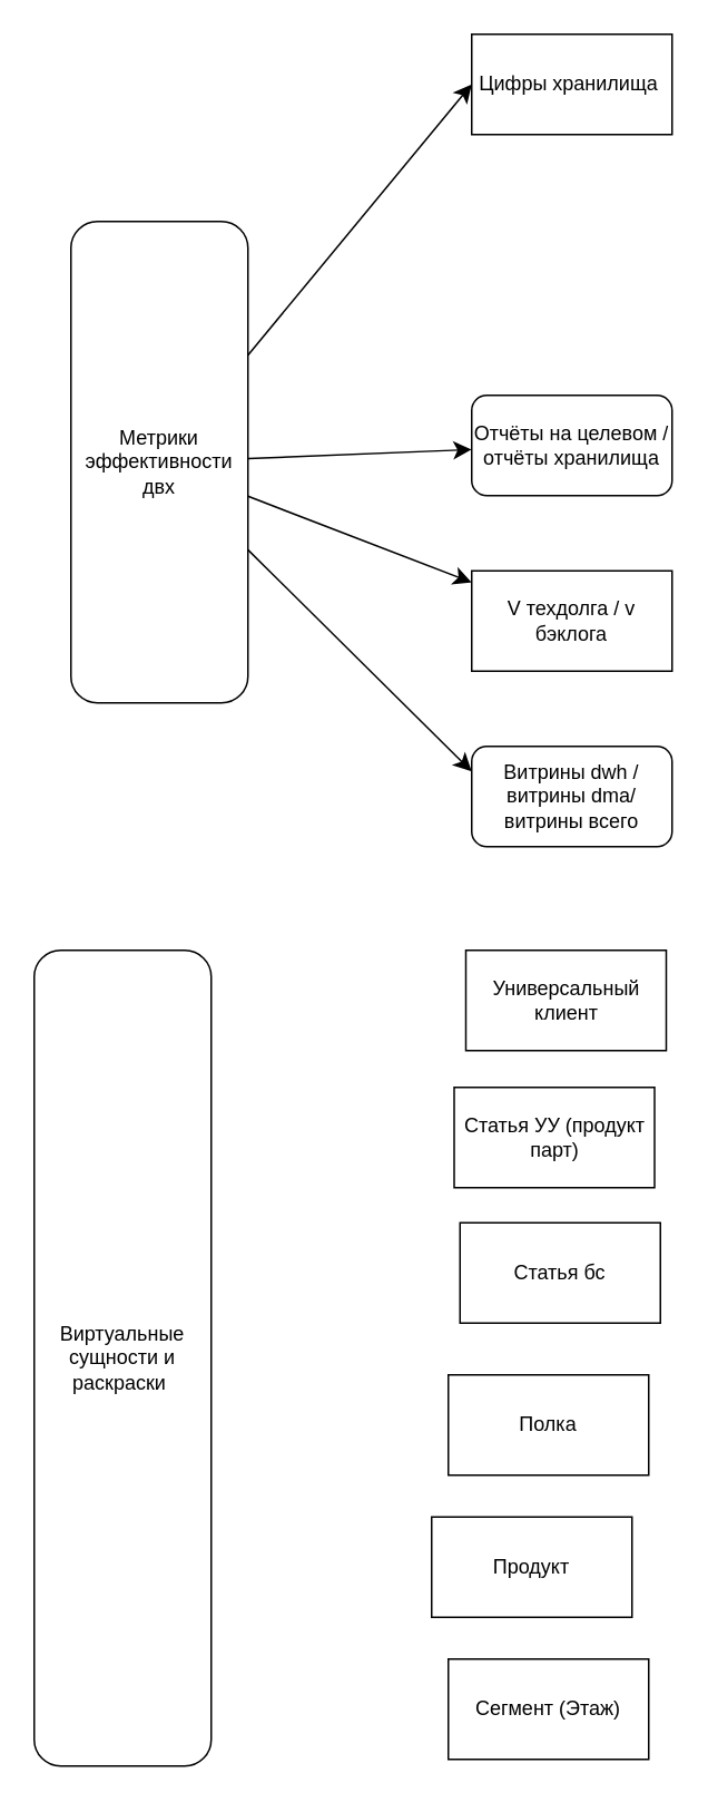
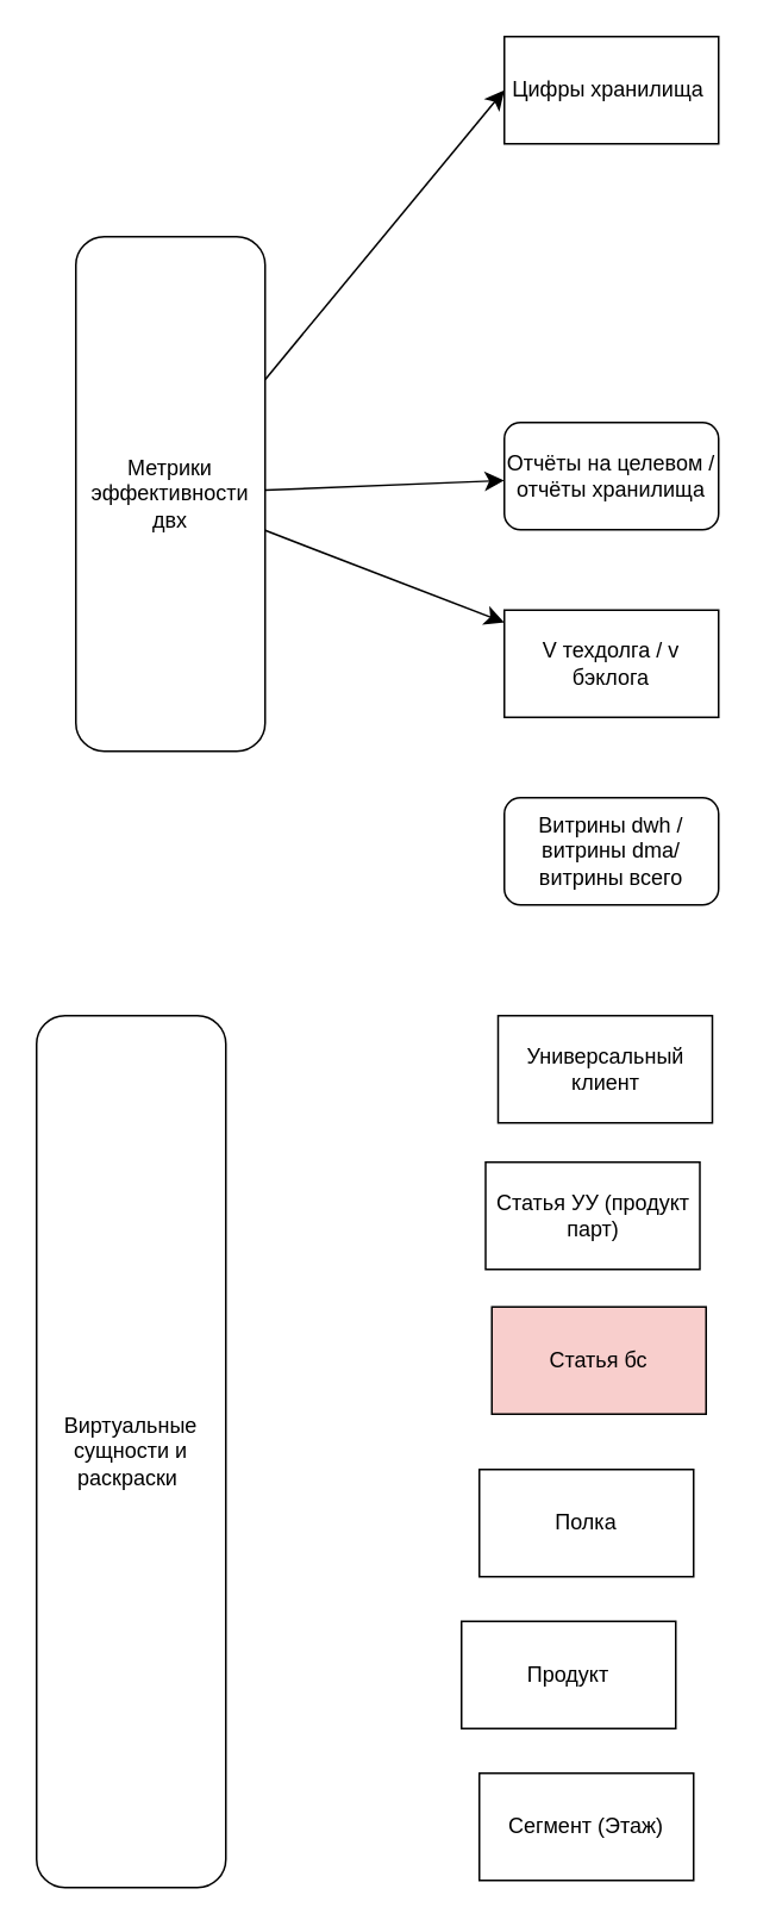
  <mxCell id="0" />
  <mxCell id="1" parent="0" />
  <mxCell id="2" style="edgeStyle=none;curved=1;rounded=0;orthogonalLoop=1;jettySize=auto;html=1;fontSize=12;startSize=8;endSize=8;" parent="1" source="6" target="7" edge="1"><mxGeometry relative="1" as="geometry" /></mxCell>
  <mxCell id="3" style="edgeStyle=none;curved=1;rounded=0;orthogonalLoop=1;jettySize=auto;html=1;fontSize=12;startSize=8;endSize=8;" parent="1" source="6" target="9" edge="1"><mxGeometry relative="1" as="geometry" /></mxCell>
- <mxCell id="4" style="edgeStyle=none;curved=1;rounded=0;orthogonalLoop=1;jettySize=auto;html=1;entryX=0;entryY=0.25;entryDx=0;entryDy=0;fontSize=12;startSize=8;endSize=8;" parent="1" source="6" target="10" edge="1"><mxGeometry relative="1" as="geometry" /></mxCell>
  <mxCell id="5" style="edgeStyle=none;curved=1;rounded=0;orthogonalLoop=1;jettySize=auto;html=1;entryX=0;entryY=0.5;entryDx=0;entryDy=0;fontSize=12;startSize=8;endSize=8;" parent="1" source="6" target="11" edge="1"><mxGeometry relative="1" as="geometry" /></mxCell>
  <mxCell id="6" value="Метрики эффективности двх" style="rounded=1;whiteSpace=wrap;html=1;" parent="1" vertex="1"><mxGeometry x="42" y="132" width="106" height="288" as="geometry" /></mxCell>
  <mxCell id="7" value="Отчёты на целевом / отчёты хранилища" style="rounded=1;whiteSpace=wrap;html=1;" parent="1" vertex="1"><mxGeometry x="282" y="236" width="120" height="60" as="geometry" /></mxCell>
  <mxCell id="8" style="edgeStyle=none;curved=1;rounded=0;orthogonalLoop=1;jettySize=auto;html=1;exitX=0.5;exitY=1;exitDx=0;exitDy=0;fontSize=12;startSize=8;endSize=8;" parent="1" source="7" target="7" edge="1"><mxGeometry relative="1" as="geometry" /></mxCell>
  <mxCell id="9" value="V техдолга / v бэклога" style="whiteSpace=wrap;html=1;" parent="1" vertex="1"><mxGeometry x="282" y="341" width="120" height="60" as="geometry" /></mxCell>
  <mxCell id="10" value="Витрины dwh / витрины dma/ витрины всего" style="rounded=1;whiteSpace=wrap;html=1;" parent="1" vertex="1"><mxGeometry x="282" y="446" width="120" height="60" as="geometry" /></mxCell>
  <mxCell id="11" value="Цифры хранилища&amp;nbsp;" style="whiteSpace=wrap;html=1;" parent="1" vertex="1"><mxGeometry x="282" y="20" width="120" height="60" as="geometry" /></mxCell>
  <mxCell id="12" value="Виртуальные сущности и раскраски&amp;nbsp;" style="rounded=1;whiteSpace=wrap;html=1;" vertex="1" parent="1"><mxGeometry x="20" y="568" width="106" height="488" as="geometry" /></mxCell>
  <mxCell id="13" value="Универсальный клиент" style="whiteSpace=wrap;html=1;" vertex="1" parent="1"><mxGeometry x="278.5" y="568" width="120" height="60" as="geometry" /></mxCell>
- <mxCell id="14" value="Статья бс" style="whiteSpace=wrap;html=1;" vertex="1" parent="1"><mxGeometry x="275" y="731" width="120" height="60" as="geometry" /></mxCell>
+ <mxCell id="14" value="Статья бс" style="whiteSpace=wrap;html=1;fillColor=#f8cecc;" vertex="1" parent="1"><mxGeometry x="275" y="731" width="120" height="60" as="geometry" /></mxCell>
  <mxCell id="15" value="Полка" style="whiteSpace=wrap;html=1;" vertex="1" parent="1"><mxGeometry x="268" y="822" width="120" height="60" as="geometry" /></mxCell>
  <mxCell id="16" value="Продукт" style="whiteSpace=wrap;html=1;" vertex="1" parent="1"><mxGeometry x="258" y="907" width="120" height="60" as="geometry" /></mxCell>
  <mxCell id="17" value="Статья УУ (продукт парт)" style="whiteSpace=wrap;html=1;" vertex="1" parent="1"><mxGeometry x="271.5" y="650" width="120" height="60" as="geometry" /></mxCell>
  <mxCell id="18" value="Сегмент (Этаж)" style="whiteSpace=wrap;html=1;" vertex="1" parent="1"><mxGeometry x="268" y="992" width="120" height="60" as="geometry" /></mxCell>
